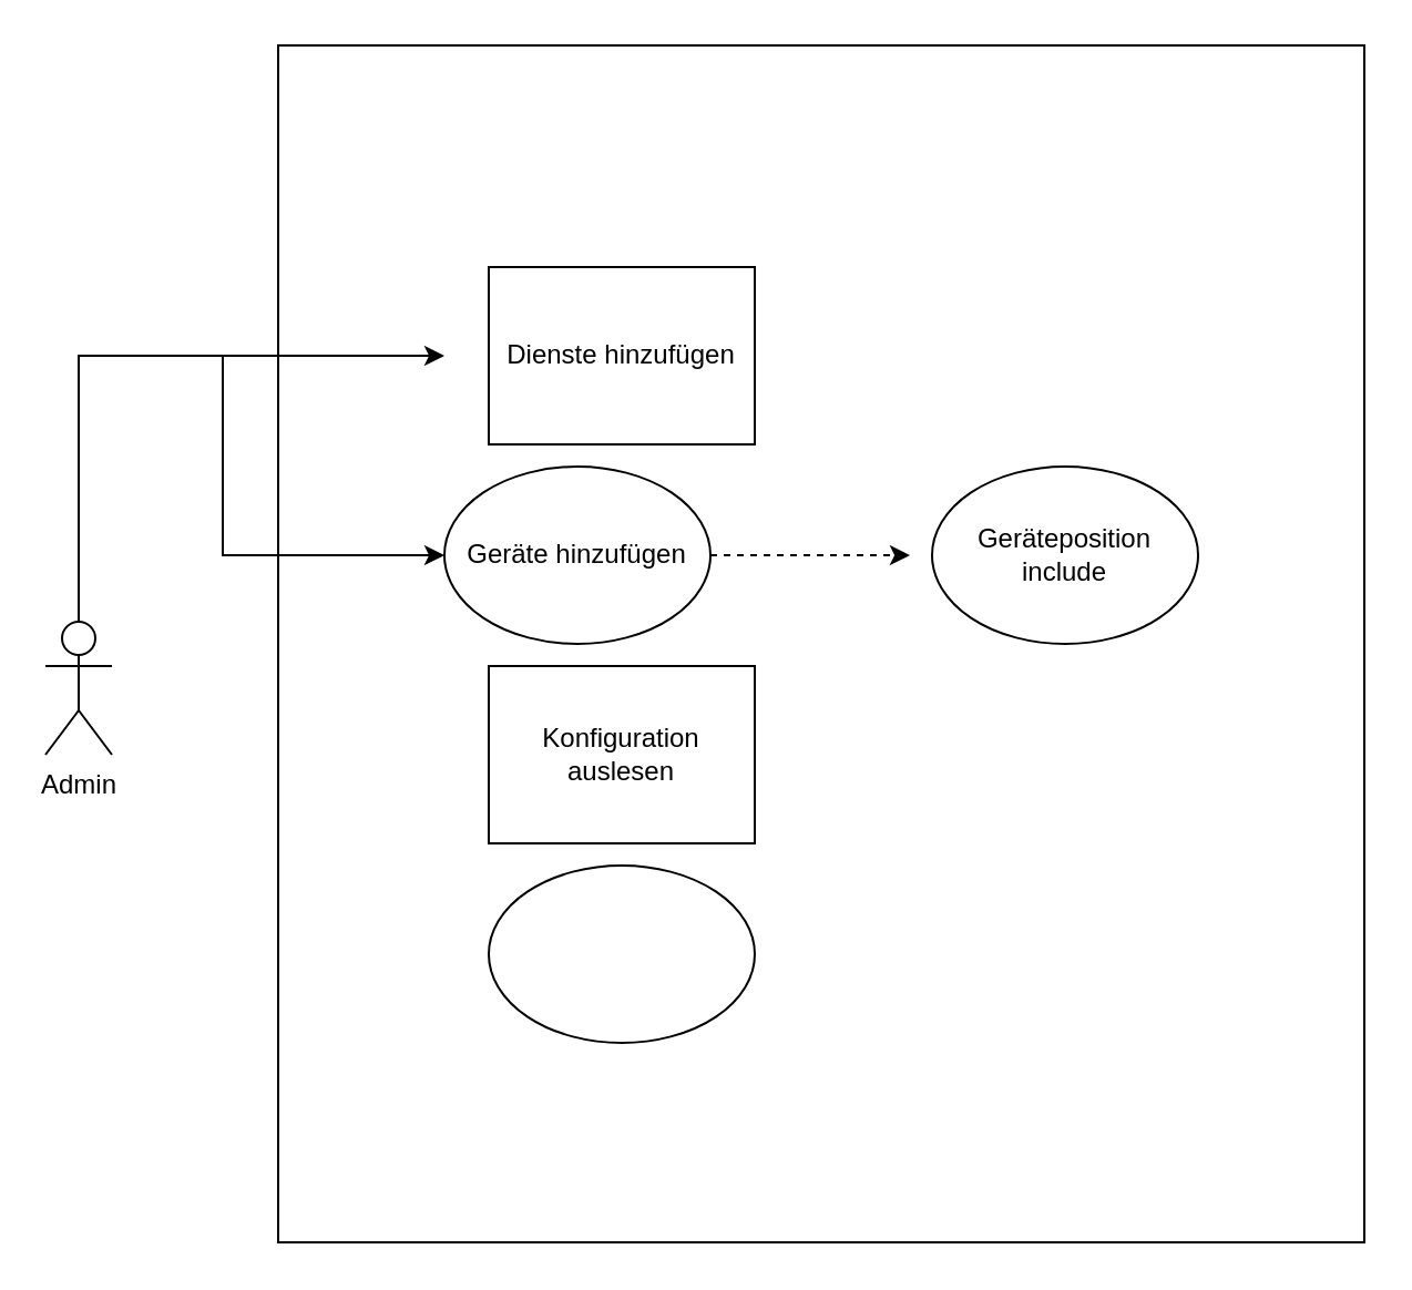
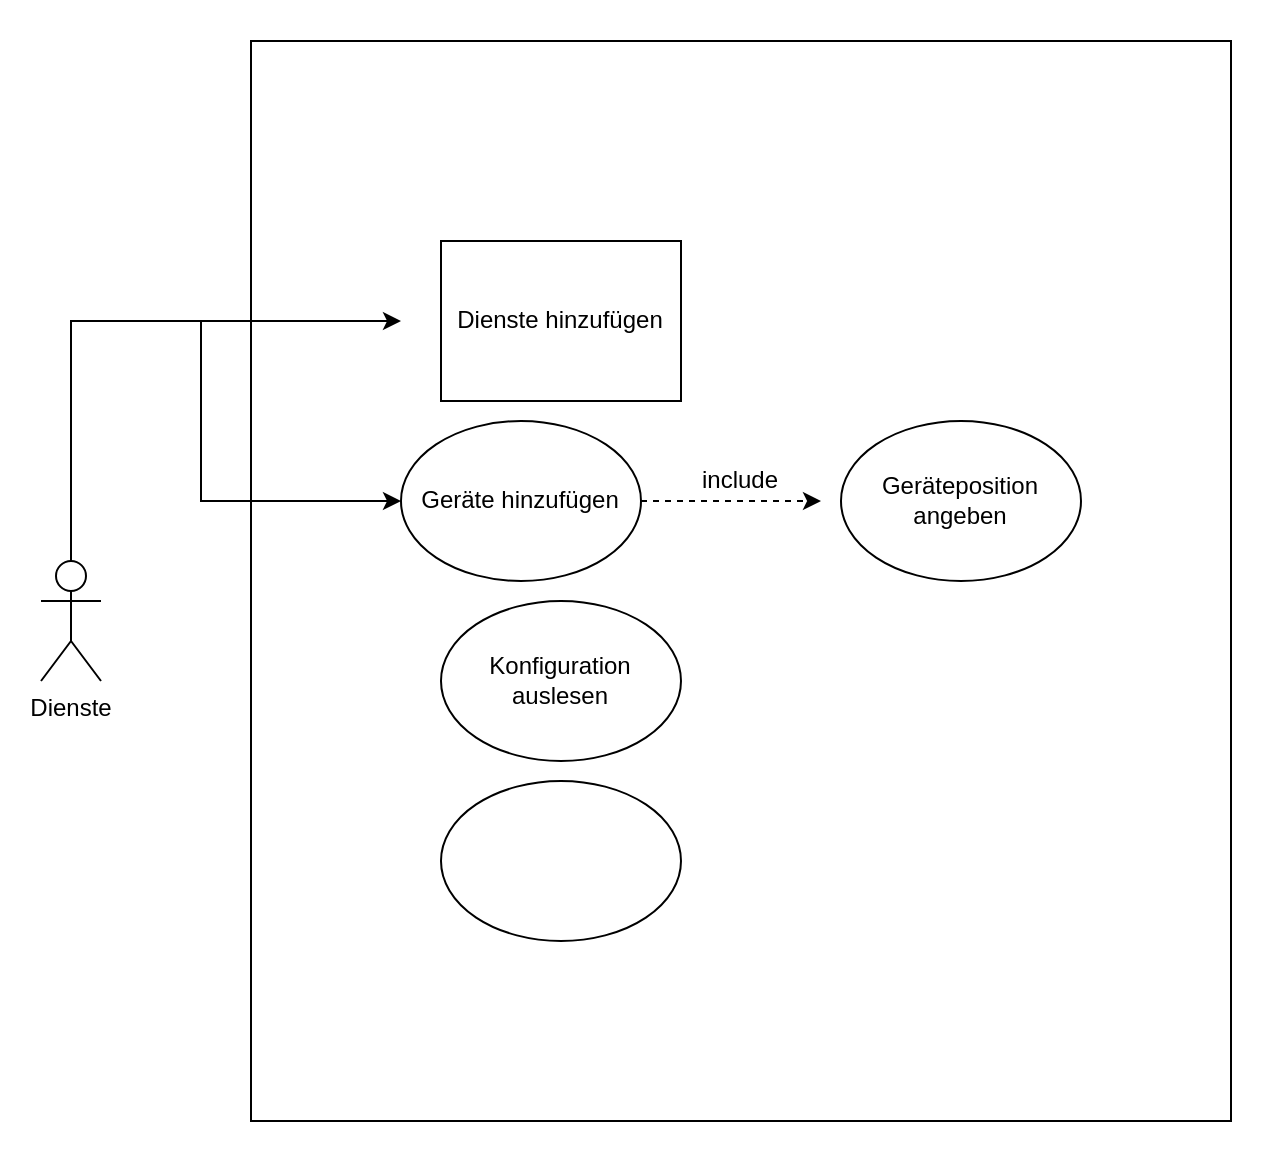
  <mxCell id="0" />
  <mxCell id="1" parent="0" />
  <mxCell id="2" value="" style="rounded=0;whiteSpace=wrap;html=1;shadow=0;" parent="1" vertex="1"><mxGeometry x="125" y="20" width="490" height="540" as="geometry" /></mxCell>
  <mxCell id="3" style="edgeStyle=orthogonalEdgeStyle;rounded=0;orthogonalLoop=1;jettySize=auto;html=1;exitX=0.5;exitY=0.5;exitDx=0;exitDy=0;exitPerimeter=0;" parent="1" source="5" edge="1"><mxGeometry relative="1" as="geometry"><mxPoint x="200" y="160" as="targetPoint" /><Array as="points"><mxPoint x="35" y="160" /><mxPoint x="180" y="160" /></Array></mxGeometry></mxCell>
  <mxCell id="4" style="edgeStyle=orthogonalEdgeStyle;rounded=0;orthogonalLoop=1;jettySize=auto;html=1;" parent="1" source="5" edge="1"><mxGeometry relative="1" as="geometry"><mxPoint x="200" y="250" as="targetPoint" /><Array as="points"><mxPoint x="100" y="160" /><mxPoint x="100" y="250" /></Array></mxGeometry></mxCell>
- <mxCell id="5" value="Admin" style="shape=umlActor;verticalLabelPosition=bottom;verticalAlign=top;html=1;outlineConnect=0;" parent="1" vertex="1"><mxGeometry x="20" y="280" width="30" height="60" as="geometry" /></mxCell>
+ <mxCell id="5" value="Dienste" style="shape=umlActor;verticalLabelPosition=bottom;verticalAlign=top;html=1;outlineConnect=0;" parent="1" vertex="1"><mxGeometry x="20" y="280" width="30" height="60" as="geometry" /></mxCell>
  <mxCell id="6" value="Geräte hinzufügen" style="ellipse;whiteSpace=wrap;html=1;" parent="1" vertex="1"><mxGeometry x="200" y="210" width="120" height="80" as="geometry" /></mxCell>
  <mxCell id="7" value="Dienste hinzufügen" style="whiteSpace=wrap;html=1;rounded=0;" parent="1" vertex="1"><mxGeometry x="220" y="120" width="120" height="80" as="geometry" /></mxCell>
- <mxCell id="8" value="Geräteposition include" style="ellipse;whiteSpace=wrap;html=1;" parent="1" vertex="1"><mxGeometry x="420" y="210" width="120" height="80" as="geometry" /></mxCell>
+ <mxCell id="8" value="Geräteposition angeben" style="ellipse;whiteSpace=wrap;html=1;" parent="1" vertex="1"><mxGeometry x="420" y="210" width="120" height="80" as="geometry" /></mxCell>
+ <mxCell id="9" value="include" style="text;html=1;strokeColor=none;fillColor=none;align=center;verticalAlign=middle;whiteSpace=wrap;rounded=0;" parent="1" vertex="1"><mxGeometry x="350" y="230" width="40" height="20" as="geometry" /></mxCell>
  <mxCell id="10" value="" style="endArrow=classic;html=1;dashed=1;exitX=1;exitY=0.5;exitDx=0;exitDy=0;" parent="1" source="6" edge="1"><mxGeometry width="50" height="50" relative="1" as="geometry"><mxPoint x="260" y="380" as="sourcePoint" /><mxPoint x="410" y="250" as="targetPoint" /></mxGeometry></mxCell>
- <mxCell id="11" value="Konfiguration auslesen" style="whiteSpace=wrap;html=1;rounded=0;" vertex="1" parent="1"><mxGeometry x="220" y="300" width="120" height="80" as="geometry" /></mxCell>
+ <mxCell id="11" value="Konfiguration auslesen" style="ellipse;whiteSpace=wrap;html=1;" vertex="1" parent="1"><mxGeometry x="220" y="300" width="120" height="80" as="geometry" /></mxCell>
  <mxCell id="12" value="" style="ellipse;whiteSpace=wrap;html=1;" vertex="1" parent="1"><mxGeometry x="220" y="390" width="120" height="80" as="geometry" /></mxCell>
